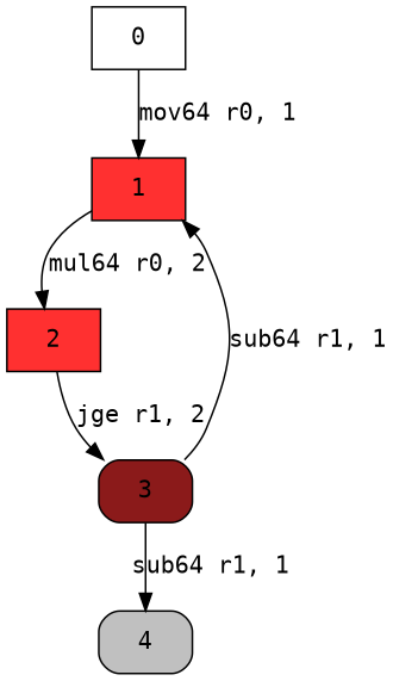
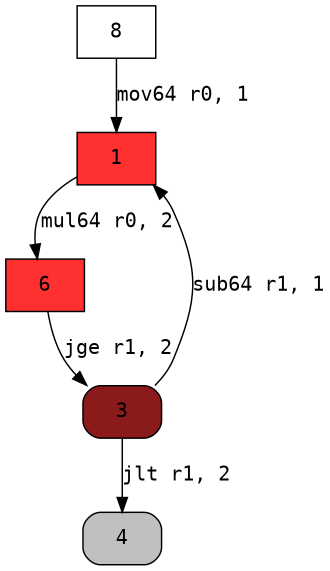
  digraph {
    node [fillcolor=firebrick1 fontname=monospace shape=box style=filled]
    edge [fontname=monospace]
    1
-   2
-   0 [fillcolor="" style=""]
+   2 [label=6]
+   0 [label=8 fillcolor="" style=""]
    3 [fillcolor=firebrick4 style="rounded,filled"]
    4 [fillcolor=grey style="rounded,filled"]
    1 -> 2 [label="mul64 r0, 2"]
    2 -> 3 [label="jge r1, 2"]
    0 -> 1 [label="mov64 r0, 1"]
    3 -> 1 [label="sub64 r1, 1"]
-   3 -> 4 [label="sub64 r1, 1"]
+   3 -> 4 [label="jlt r1, 2"]
  }
